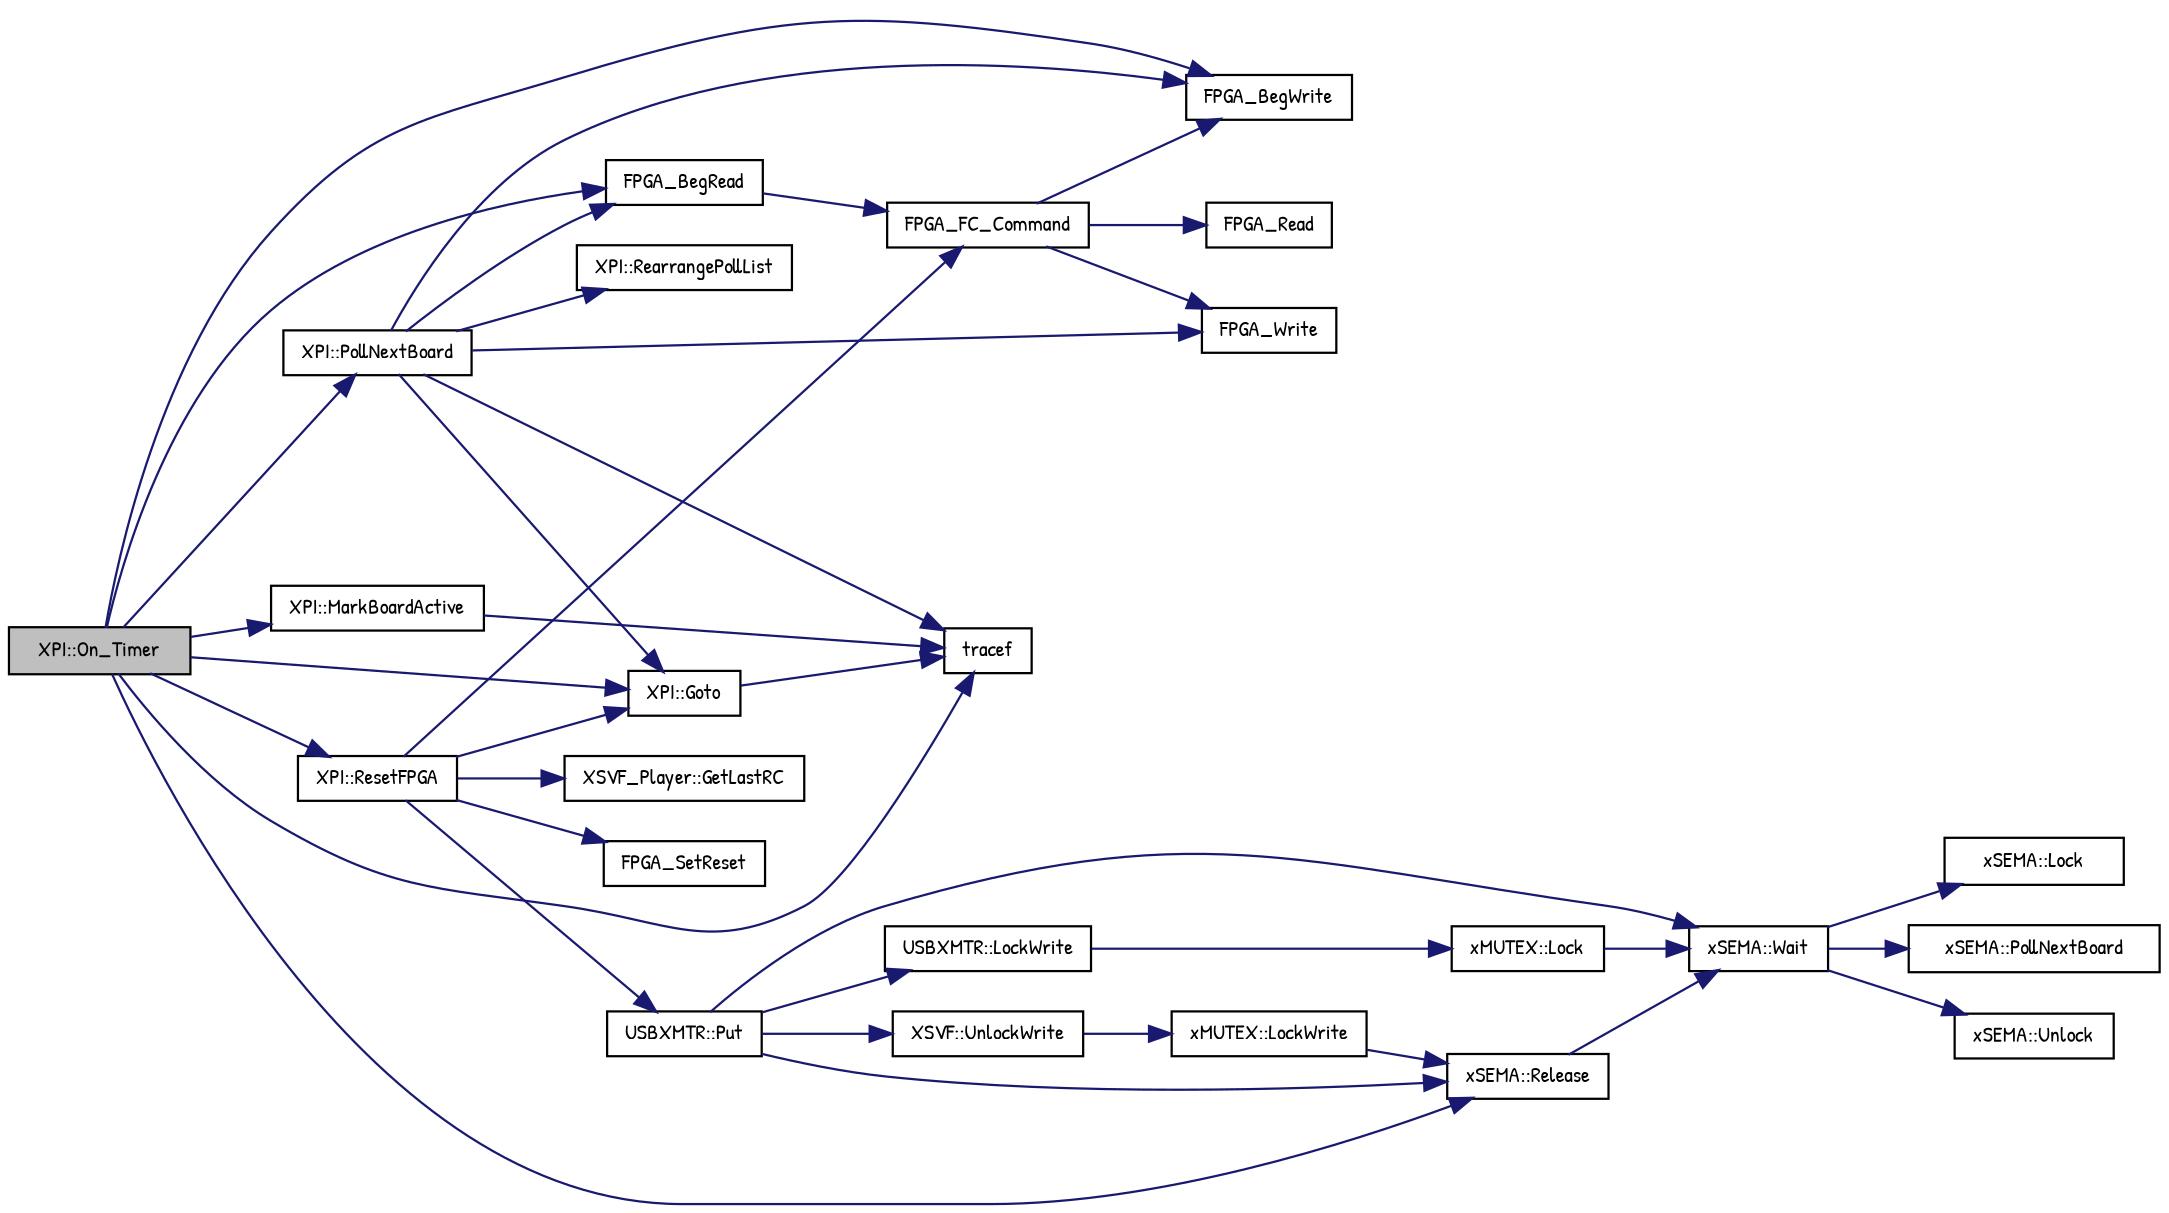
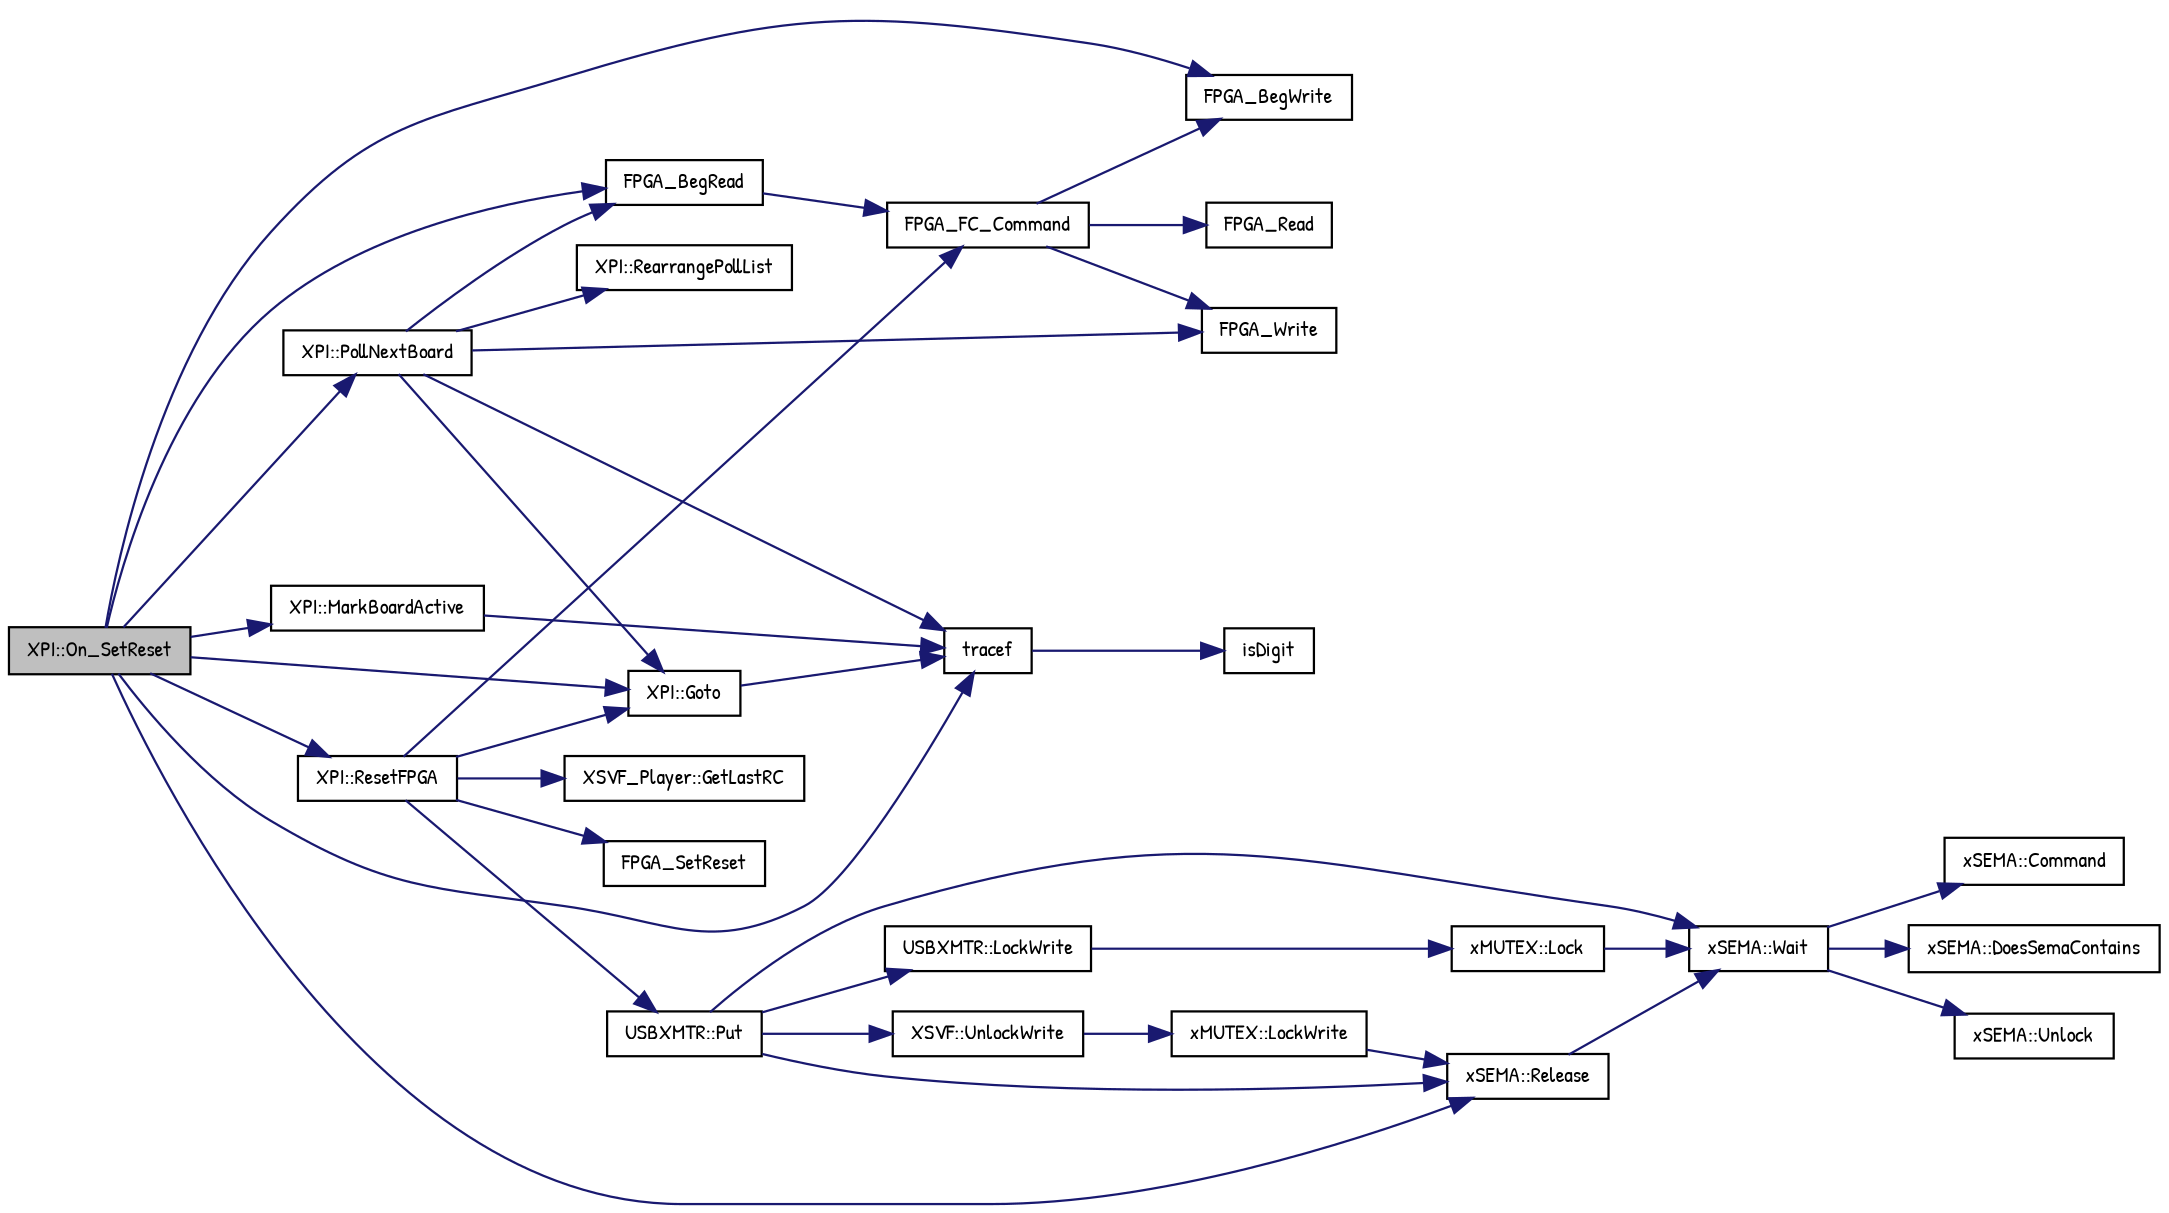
  digraph {
    fontname="Patrick Hand"
    rankdir=LR
    node [color=black fontname="Patrick Hand" fontsize=10 shape=record]
    edge [color=midnightblue fontname="Patrick Hand" fontsize=10 labelfontname=FreeSans labelfontsize=10 style=solid]
-   n1 [fillcolor=grey75 fontcolor=black height=0.2 label="XPI::On_Timer" style=filled width=0.4]
+   n1 [fillcolor=grey75 fontcolor=black height=0.2 label="XPI::On_SetReset" style=filled width=0.4]
    n2 [height=0.2 label=FPGA_BegRead width=0.4]
    n3 [height=0.2 label=FPGA_BegWrite width=0.4]
    n4 [height=0.2 label="XPI::Goto" width=0.4]
    n5 [height=0.2 label=tracef width=0.4]
    n6 [height=0.2 label="XPI::MarkBoardActive" width=0.4]
    n7 [height=0.2 label="XPI::PollNextBoard" width=0.4]
    n8 [height=0.2 label="xSEMA::Release" width=0.4]
    n9 [height=0.2 label="XPI::ResetFPGA" width=0.4]
    n10 [height=0.2 label=FPGA_FC_Command width=0.4]
    n11 [height=0.2 label=FPGA_Write width=0.4]
+   n12 [height=0.2 label=isDigit width=0.4]
    n13 [height=0.2 label="XPI::RearrangePollList" width=0.4]
    n14 [height=0.2 label="xSEMA::Wait" width=0.4]
    n15 [height=0.2 label=FPGA_SetReset width=0.4]
    n16 [height=0.2 label="XSVF_Player::GetLastRC" width=0.4]
    n17 [height=0.2 label="USBXMTR::Put" width=0.4]
-   n18 [height=0.2 label="xSEMA::Lock" width=0.4]
+   n18 [height=0.2 label="xSEMA::Command" width=0.4]
    n19 [height=0.2 label=FPGA_Read width=0.4]
    n20 [height=0.2 label="USBXMTR::LockWrite" width=0.4]
    n21 [height=0.2 label="XSVF::UnlockWrite" width=0.4]
    n22 [height=0.2 label="xMUTEX::Lock" width=0.4]
-   n23 [height=0.2 label="xSEMA::PollNextBoard" width=0.4]
+   n23 [height=0.2 label="xSEMA::DoesSemaContains" width=0.4]
    n24 [height=0.2 label="xSEMA::Unlock" width=0.4]
    n25 [height=0.2 label="xMUTEX::LockWrite" width=0.4]
    n1 -> n2
    n1 -> n3
    n1 -> n4
    n1 -> n5
    n1 -> n6
    n1 -> n7
    n1 -> n8
    n1 -> n9
    n2 -> n10
    n4 -> n5
+   n5 -> n12
    n6 -> n5
    n7 -> n2
-   n7 -> n3
    n7 -> n4
    n7 -> n5
    n7 -> n11
    n7 -> n13
    n8 -> n14
    n9 -> n4
    n9 -> n10
    n9 -> n15
    n9 -> n16
    n9 -> n17
    n10 -> n3
    n10 -> n11
    n10 -> n19
    n14 -> n18
    n14 -> n23
    n14 -> n24
    n17 -> n8
    n17 -> n14
    n17 -> n20
    n17 -> n21
    n20 -> n22
    n21 -> n25
    n22 -> n14
    n25 -> n8
  }
